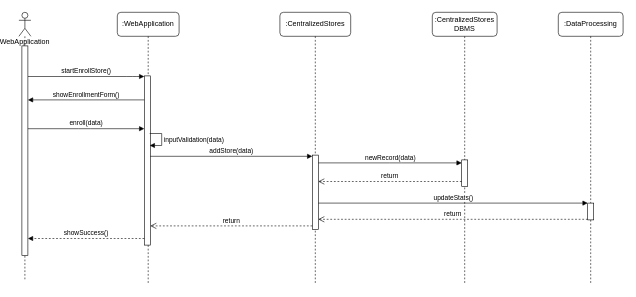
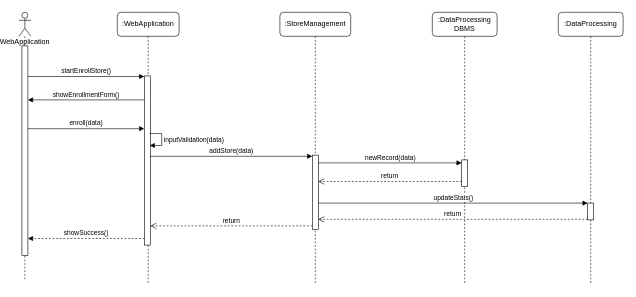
  <mxCell id="0" />
  <mxCell id="1" parent="0" />
  <mxCell id="2" value=":WebApplication" style="shape=umlLifeline;perimeter=lifelinePerimeter;whiteSpace=wrap;html=1;container=1;collapsible=0;recursiveResize=0;outlineConnect=0;rounded=1;shadow=0;comic=0;labelBackgroundColor=none;strokeWidth=1;fontFamily=Helvetica;fontSize=12;align=center;" parent="1" vertex="1"><mxGeometry x="184" y="20" width="103" height="451" as="geometry" /></mxCell>
  <mxCell id="3" value="" style="html=1;points=[];perimeter=orthogonalPerimeter;rounded=0;shadow=0;comic=0;labelBackgroundColor=none;strokeWidth=1;fontFamily=Verdana;fontSize=12;align=center;" parent="2" vertex="1"><mxGeometry x="45" y="106" width="10" height="282" as="geometry" /></mxCell>
- <mxCell id="4" value=":CentralizedStores" style="shape=umlLifeline;perimeter=lifelinePerimeter;whiteSpace=wrap;html=1;container=1;collapsible=0;recursiveResize=0;outlineConnect=0;rounded=1;shadow=0;glass=0;sketch=0;" parent="1" vertex="1"><mxGeometry x="455" y="20" width="118" height="453" as="geometry" /></mxCell>
+ <mxCell id="4" value=":StoreManagement" style="shape=umlLifeline;perimeter=lifelinePerimeter;whiteSpace=wrap;html=1;container=1;collapsible=0;recursiveResize=0;outlineConnect=0;rounded=1;shadow=0;glass=0;sketch=0;" parent="1" vertex="1"><mxGeometry x="455" y="20" width="118" height="453" as="geometry" /></mxCell>
  <mxCell id="5" value="" style="html=1;points=[];perimeter=orthogonalPerimeter;" parent="4" vertex="1"><mxGeometry x="54" y="238" width="10" height="124" as="geometry" /></mxCell>
  <mxCell id="6" value="startEnrollStore()" style="html=1;verticalAlign=bottom;endArrow=block;" parent="1" target="3" edge="1"><mxGeometry width="80" relative="1" as="geometry"><mxPoint x="35" y="127" as="sourcePoint" /><mxPoint x="469" y="310" as="targetPoint" /><Array as="points"><mxPoint x="210" y="127" /></Array></mxGeometry></mxCell>
- <mxCell id="7" value=":CentralizedStores&lt;br&gt;DBMS" style="shape=umlLifeline;perimeter=lifelinePerimeter;whiteSpace=wrap;html=1;container=1;collapsible=0;recursiveResize=0;outlineConnect=0;rounded=1;shadow=0;glass=0;sketch=0;" parent="1" vertex="1"><mxGeometry x="709" y="20" width="108" height="453" as="geometry" /></mxCell>
+ <mxCell id="7" value=":DataProcessing&lt;br&gt;DBMS" style="shape=umlLifeline;perimeter=lifelinePerimeter;whiteSpace=wrap;html=1;container=1;collapsible=0;recursiveResize=0;outlineConnect=0;rounded=1;shadow=0;glass=0;sketch=0;" parent="1" vertex="1"><mxGeometry x="709" y="20" width="108" height="453" as="geometry" /></mxCell>
  <mxCell id="8" value="" style="html=1;points=[];perimeter=orthogonalPerimeter;" parent="7" vertex="1"><mxGeometry x="49" y="246" width="10" height="44" as="geometry" /></mxCell>
  <mxCell id="9" value="showSuccess()" style="html=1;verticalAlign=bottom;endArrow=block;dashed=1;" parent="1" source="3" target="12" edge="1"><mxGeometry width="80" relative="1" as="geometry"><mxPoint x="99" y="177" as="sourcePoint" /><mxPoint x="35" y="348" as="targetPoint" /><Array as="points"><mxPoint x="142" y="397" /></Array></mxGeometry></mxCell>
  <mxCell id="10" value="inputValidation(data)" style="edgeStyle=orthogonalEdgeStyle;html=1;align=left;spacingLeft=2;endArrow=block;rounded=0;entryX=1;entryY=0;" parent="1" edge="1"><mxGeometry relative="1" as="geometry"><mxPoint x="238" y="222" as="sourcePoint" /><Array as="points"><mxPoint x="258" y="222" /><mxPoint x="258" y="242" /></Array><mxPoint x="238" y="242" as="targetPoint" /></mxGeometry></mxCell>
  <mxCell id="11" value="WebApplication" style="shape=umlLifeline;participant=umlActor;perimeter=lifelinePerimeter;whiteSpace=wrap;html=1;container=1;collapsible=0;recursiveResize=0;verticalAlign=top;spacingTop=36;outlineConnect=0;" parent="1" vertex="1"><mxGeometry x="20" y="20" width="20" height="448" as="geometry" /></mxCell>
  <mxCell id="12" value="" style="html=1;points=[];perimeter=orthogonalPerimeter;" parent="11" vertex="1"><mxGeometry x="5" y="56" width="10" height="349" as="geometry" /></mxCell>
  <mxCell id="13" value="showEnrollmentForm()" style="html=1;verticalAlign=bottom;endArrow=block;" parent="1" source="3" target="12" edge="1"><mxGeometry width="80" relative="1" as="geometry"><mxPoint x="614" y="365" as="sourcePoint" /><mxPoint x="94" y="251" as="targetPoint" /><Array as="points"><mxPoint x="135" y="166" /></Array></mxGeometry></mxCell>
  <mxCell id="14" value="enroll(data)" style="html=1;verticalAlign=bottom;endArrow=block;" parent="1" source="12" target="3" edge="1"><mxGeometry width="80" relative="1" as="geometry"><mxPoint x="40" y="212" as="sourcePoint" /><mxPoint x="120" y="212" as="targetPoint" /><Array as="points"><mxPoint x="129" y="214" /></Array></mxGeometry></mxCell>
  <mxCell id="15" value="addStore(data)" style="html=1;verticalAlign=bottom;endArrow=block;" parent="1" source="3" target="5" edge="1"><mxGeometry width="80" relative="1" as="geometry"><mxPoint x="614" y="365" as="sourcePoint" /><mxPoint x="694" y="365" as="targetPoint" /><Array as="points"><mxPoint x="379" y="260" /></Array></mxGeometry></mxCell>
  <mxCell id="16" value="newRecord(data)" style="html=1;verticalAlign=bottom;endArrow=block;" parent="1" source="5" target="8" edge="1"><mxGeometry width="80" relative="1" as="geometry"><mxPoint x="614" y="358" as="sourcePoint" /><mxPoint x="694" y="358" as="targetPoint" /><Array as="points"><mxPoint x="648" y="271" /></Array></mxGeometry></mxCell>
  <mxCell id="17" value="return" style="html=1;verticalAlign=bottom;endArrow=open;dashed=1;endSize=8;" parent="1" source="8" target="5" edge="1"><mxGeometry relative="1" as="geometry"><mxPoint x="694" y="358" as="sourcePoint" /><mxPoint x="614" y="358" as="targetPoint" /><Array as="points"><mxPoint x="648" y="302" /></Array></mxGeometry></mxCell>
  <mxCell id="18" value="return" style="html=1;verticalAlign=bottom;endArrow=open;dashed=1;endSize=8;" parent="1" source="5" target="3" edge="1"><mxGeometry relative="1" as="geometry"><mxPoint x="694" y="358" as="sourcePoint" /><mxPoint x="614" y="358" as="targetPoint" /><Array as="points"><mxPoint x="365" y="376" /></Array></mxGeometry></mxCell>
  <mxCell id="19" value=":DataProcessing" style="shape=umlLifeline;perimeter=lifelinePerimeter;whiteSpace=wrap;html=1;container=1;collapsible=0;recursiveResize=0;outlineConnect=0;rounded=1;shadow=0;glass=0;sketch=0;" parent="1" vertex="1"><mxGeometry x="919" y="20" width="108" height="453" as="geometry" /></mxCell>
  <mxCell id="20" value="" style="html=1;points=[];perimeter=orthogonalPerimeter;" parent="19" vertex="1"><mxGeometry x="49" y="318" width="10" height="28" as="geometry" /></mxCell>
  <mxCell id="21" value="updateStats()" style="html=1;verticalAlign=bottom;endArrow=block;" parent="1" source="5" target="20" edge="1"><mxGeometry width="80" relative="1" as="geometry"><mxPoint x="614" y="358" as="sourcePoint" /><mxPoint x="694" y="358" as="targetPoint" /></mxGeometry></mxCell>
  <mxCell id="22" value="return" style="html=1;verticalAlign=bottom;endArrow=open;dashed=1;endSize=8;" parent="1" source="20" target="5" edge="1"><mxGeometry relative="1" as="geometry"><mxPoint x="694" y="358" as="sourcePoint" /><mxPoint x="614" y="358" as="targetPoint" /><Array as="points"><mxPoint x="603" y="365" /></Array></mxGeometry></mxCell>
